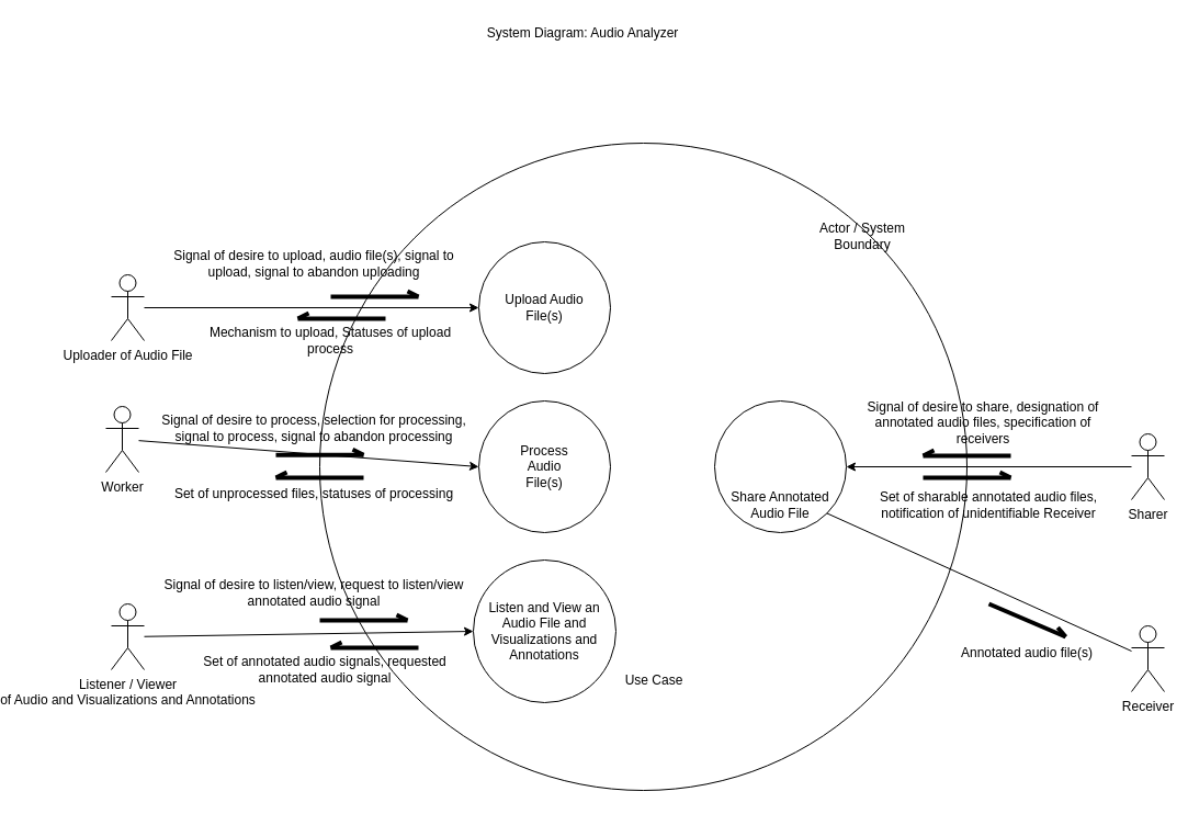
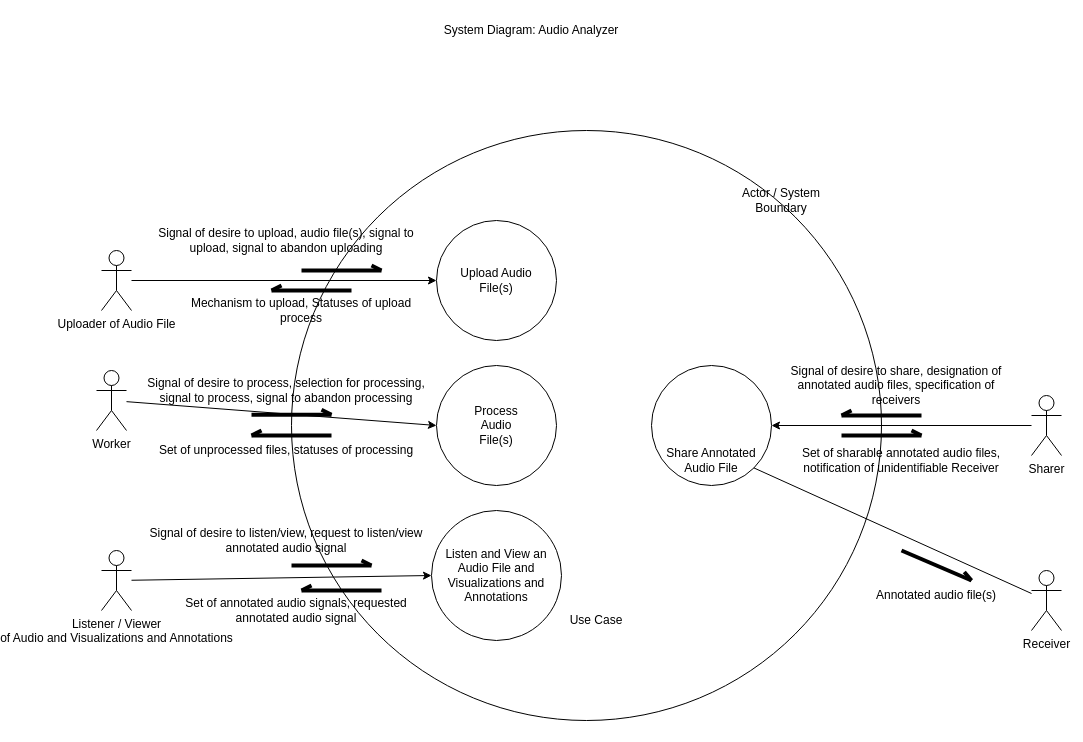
  <mxCell id="0" />
  <mxCell id="1" parent="0" />
  <mxCell id="2" value="" style="ellipse;whiteSpace=wrap;html=1;aspect=fixed;" parent="1" vertex="1"><mxGeometry x="215" y="130" width="590" height="590" as="geometry" /></mxCell>
  <mxCell id="3" value="System Diagram: Audio Analyzer" style="text;html=1;strokeColor=none;fillColor=none;align=center;verticalAlign=middle;whiteSpace=wrap;rounded=0;" parent="1" vertex="1"><mxGeometry x="360" y="20" width="190" height="20" as="geometry" /></mxCell>
  <mxCell id="4" value="Uploader of Audio File" style="shape=umlActor;verticalLabelPosition=bottom;verticalAlign=top;html=1;outlineConnect=0;" parent="1" vertex="1"><mxGeometry x="25" y="250" width="30" height="60" as="geometry" /></mxCell>
  <mxCell id="5" value="" style="endArrow=classic;html=1;entryX=0;entryY=0.5;entryDx=0;entryDy=0;" parent="1" source="4" target="9" edge="1"><mxGeometry width="50" height="50" relative="1" as="geometry"><mxPoint x="105" y="300" as="sourcePoint" /><mxPoint x="115" y="440" as="targetPoint" /></mxGeometry></mxCell>
  <mxCell id="6" value="Listener / Viewer&lt;br&gt;of Audio and Visualizations and Annotations" style="shape=umlActor;verticalLabelPosition=bottom;verticalAlign=top;html=1;outlineConnect=0;" parent="1" vertex="1"><mxGeometry x="25" y="550" width="30" height="60" as="geometry" /></mxCell>
  <mxCell id="7" value="" style="endArrow=classic;html=1;entryX=0;entryY=0.5;entryDx=0;entryDy=0;" parent="1" source="6" target="11" edge="1"><mxGeometry width="50" height="50" relative="1" as="geometry"><mxPoint x="85" y="590" as="sourcePoint" /><mxPoint x="355" y="550" as="targetPoint" /></mxGeometry></mxCell>
- <mxCell id="8" value="Actor / System Boundary" style="text;html=1;strokeColor=none;fillColor=none;align=center;verticalAlign=middle;whiteSpace=wrap;rounded=0;" parent="1" vertex="1"><mxGeometry x="660" y="205" width="100" height="20" as="geometry" /></mxCell>
+ <mxCell id="8" value="Actor / System Boundary" style="text;html=1;strokeColor=none;fillColor=none;align=center;verticalAlign=middle;whiteSpace=wrap;rounded=0;" parent="1" vertex="1"><mxGeometry x="655" y="190" width="100" height="20" as="geometry" /></mxCell>
  <mxCell id="9" value="" style="ellipse;whiteSpace=wrap;html=1;aspect=fixed;" parent="1" vertex="1"><mxGeometry x="360" y="220" width="120" height="120" as="geometry" /></mxCell>
  <mxCell id="10" value="Upload Audio File(s)" style="text;html=1;strokeColor=none;fillColor=none;align=center;verticalAlign=middle;whiteSpace=wrap;rounded=0;" parent="1" vertex="1"><mxGeometry x="365" y="270" width="110" height="20" as="geometry" /></mxCell>
  <mxCell id="11" value="" style="ellipse;whiteSpace=wrap;html=1;aspect=fixed;" parent="1" vertex="1"><mxGeometry x="355" y="510" width="130" height="130" as="geometry" /></mxCell>
  <mxCell id="12" value="Listen and View an Audio File and Visualizations and Annotations" style="text;html=1;strokeColor=none;fillColor=none;align=center;verticalAlign=middle;whiteSpace=wrap;rounded=0;" parent="1" vertex="1"><mxGeometry x="365" y="565" width="110" height="20" as="geometry" /></mxCell>
  <mxCell id="13" value="Signal of desire to upload, audio file(s), signal to upload, signal to abandon uploading" style="text;html=1;strokeColor=none;fillColor=none;align=center;verticalAlign=middle;whiteSpace=wrap;rounded=0;" parent="1" vertex="1"><mxGeometry x="65" y="230" width="290" height="20" as="geometry" /></mxCell>
  <mxCell id="14" value="" style="endArrow=openAsync;html=1;endFill=0;strokeWidth=4;" parent="1" edge="1"><mxGeometry width="50" height="50" relative="1" as="geometry"><mxPoint x="225" y="270" as="sourcePoint" /><mxPoint x="305" y="270" as="targetPoint" /></mxGeometry></mxCell>
  <mxCell id="15" value="" style="endArrow=none;html=1;endFill=0;strokeWidth=4;startArrow=openAsync;startFill=0;" parent="1" edge="1"><mxGeometry width="50" height="50" relative="1" as="geometry"><mxPoint x="195" y="290" as="sourcePoint" /><mxPoint x="275" y="290" as="targetPoint" /></mxGeometry></mxCell>
  <mxCell id="16" value="Mechanism to upload, Statuses of upload process" style="text;html=1;strokeColor=none;fillColor=none;align=center;verticalAlign=middle;whiteSpace=wrap;rounded=0;" parent="1" vertex="1"><mxGeometry x="95" y="300" width="260" height="20" as="geometry" /></mxCell>
  <mxCell id="17" value="" style="endArrow=openAsync;html=1;endFill=0;strokeWidth=4;" parent="1" edge="1"><mxGeometry width="50" height="50" relative="1" as="geometry"><mxPoint x="215" y="565" as="sourcePoint" /><mxPoint x="295" y="565" as="targetPoint" /></mxGeometry></mxCell>
  <mxCell id="18" value="Signal of desire to listen/view, request to listen/view annotated audio signal" style="text;html=1;strokeColor=none;fillColor=none;align=center;verticalAlign=middle;whiteSpace=wrap;rounded=0;" parent="1" vertex="1"><mxGeometry x="65" y="530" width="290" height="20" as="geometry" /></mxCell>
  <mxCell id="19" value="" style="endArrow=none;html=1;endFill=0;strokeWidth=4;startArrow=openAsync;startFill=0;" parent="1" edge="1"><mxGeometry width="50" height="50" relative="1" as="geometry"><mxPoint x="225" y="590" as="sourcePoint" /><mxPoint x="305" y="590" as="targetPoint" /></mxGeometry></mxCell>
  <mxCell id="20" value="Set of annotated audio signals, requested annotated audio signal" style="text;html=1;strokeColor=none;fillColor=none;align=center;verticalAlign=middle;whiteSpace=wrap;rounded=0;" parent="1" vertex="1"><mxGeometry x="85" y="600" width="270" height="20" as="geometry" /></mxCell>
  <mxCell id="21" value="Use Case" style="text;html=1;strokeColor=none;fillColor=none;align=center;verticalAlign=middle;whiteSpace=wrap;rounded=0;" parent="1" vertex="1"><mxGeometry x="490" y="610" width="60" height="20" as="geometry" /></mxCell>
  <mxCell id="22" value="Worker" style="shape=umlActor;verticalLabelPosition=bottom;verticalAlign=top;html=1;outlineConnect=0;" parent="1" vertex="1"><mxGeometry x="20" y="370" width="30" height="60" as="geometry" /></mxCell>
  <mxCell id="23" value="" style="ellipse;whiteSpace=wrap;html=1;aspect=fixed;" parent="1" vertex="1"><mxGeometry x="360" y="365" width="120" height="120" as="geometry" /></mxCell>
  <mxCell id="24" value="" style="endArrow=classic;html=1;entryX=0;entryY=0.5;entryDx=0;entryDy=0;" parent="1" source="22" target="23" edge="1"><mxGeometry width="50" height="50" relative="1" as="geometry"><mxPoint x="85" y="440" as="sourcePoint" /><mxPoint x="505" y="400" as="targetPoint" /></mxGeometry></mxCell>
  <mxCell id="25" value="" style="endArrow=openAsync;html=1;endFill=0;strokeWidth=4;" parent="1" edge="1"><mxGeometry width="50" height="50" relative="1" as="geometry"><mxPoint x="175" y="414.31" as="sourcePoint" /><mxPoint x="255" y="414.31" as="targetPoint" /></mxGeometry></mxCell>
  <mxCell id="26" value="Signal of desire to process, selection for processing, signal to process, signal to abandon processing" style="text;html=1;strokeColor=none;fillColor=none;align=center;verticalAlign=middle;whiteSpace=wrap;rounded=0;" parent="1" vertex="1"><mxGeometry x="65" y="380" width="290" height="20" as="geometry" /></mxCell>
  <mxCell id="27" value="" style="endArrow=none;html=1;endFill=0;strokeWidth=4;startArrow=openAsync;startFill=0;" parent="1" edge="1"><mxGeometry width="50" height="50" relative="1" as="geometry"><mxPoint x="175" y="435" as="sourcePoint" /><mxPoint x="255" y="435" as="targetPoint" /></mxGeometry></mxCell>
  <mxCell id="28" value="Set of unprocessed files, statuses of processing" style="text;html=1;strokeColor=none;fillColor=none;align=center;verticalAlign=middle;whiteSpace=wrap;rounded=0;" parent="1" vertex="1"><mxGeometry x="65" y="440" width="290" height="20" as="geometry" /></mxCell>
  <mxCell id="29" value="Process Audio File(s)" style="text;html=1;strokeColor=none;fillColor=none;align=center;verticalAlign=middle;whiteSpace=wrap;rounded=0;" parent="1" vertex="1"><mxGeometry x="400" y="415" width="40" height="20" as="geometry" /></mxCell>
  <mxCell id="30" value="Sharer" style="shape=umlActor;verticalLabelPosition=bottom;verticalAlign=top;html=1;outlineConnect=0;" vertex="1" parent="1"><mxGeometry x="955" y="395" width="30" height="60" as="geometry" /></mxCell>
  <mxCell id="31" value="" style="ellipse;whiteSpace=wrap;html=1;aspect=fixed;" vertex="1" parent="1"><mxGeometry x="575" y="365" width="120" height="120" as="geometry" /></mxCell>
  <mxCell id="32" value="" style="endArrow=classic;html=1;entryX=1;entryY=0.5;entryDx=0;entryDy=0;" edge="1" parent="1" source="30" target="31"><mxGeometry width="50" height="50" relative="1" as="geometry"><mxPoint x="405" y="440" as="sourcePoint" /><mxPoint x="455" y="390" as="targetPoint" /></mxGeometry></mxCell>
  <mxCell id="33" value="Share Annotated Audio File" style="text;html=1;strokeColor=none;fillColor=none;align=center;verticalAlign=middle;whiteSpace=wrap;rounded=0;" vertex="1" parent="1"><mxGeometry x="585" y="450" width="100" height="20" as="geometry" /></mxCell>
  <mxCell id="34" value="" style="endArrow=none;html=1;endFill=0;strokeWidth=4;startArrow=openAsync;startFill=0;" edge="1" parent="1"><mxGeometry width="50" height="50" relative="1" as="geometry"><mxPoint x="765" y="415" as="sourcePoint" /><mxPoint x="845" y="415" as="targetPoint" /></mxGeometry></mxCell>
  <mxCell id="35" value="Signal of desire to share, designation of annotated audio files, specification of receivers" style="text;html=1;strokeColor=none;fillColor=none;align=center;verticalAlign=middle;whiteSpace=wrap;rounded=0;" vertex="1" parent="1"><mxGeometry x="695" y="370" width="250" height="30" as="geometry" /></mxCell>
  <mxCell id="36" value="" style="endArrow=openAsync;html=1;endFill=0;strokeWidth=4;" edge="1" parent="1"><mxGeometry width="50" height="50" relative="1" as="geometry"><mxPoint x="765" y="435" as="sourcePoint" /><mxPoint x="845" y="435" as="targetPoint" /></mxGeometry></mxCell>
  <mxCell id="37" value="Set of sharable annotated audio files, notification of unidentifiable Receiver" style="text;html=1;strokeColor=none;fillColor=none;align=center;verticalAlign=middle;whiteSpace=wrap;rounded=0;" vertex="1" parent="1"><mxGeometry x="705" y="450" width="240" height="20" as="geometry" /></mxCell>
  <mxCell id="38" value="Receiver" style="shape=umlActor;verticalLabelPosition=bottom;verticalAlign=top;html=1;outlineConnect=0;" vertex="1" parent="1"><mxGeometry x="955" y="570" width="30" height="60" as="geometry" /></mxCell>
  <mxCell id="39" value="" style="endArrow=none;html=1;exitX=1;exitY=1;exitDx=0;exitDy=0;" edge="1" parent="1" source="31"><mxGeometry width="50" height="50" relative="1" as="geometry"><mxPoint x="805" y="480" as="sourcePoint" /><mxPoint x="955" y="593" as="targetPoint" /></mxGeometry></mxCell>
  <mxCell id="40" value="" style="endArrow=openAsync;html=1;endFill=0;strokeWidth=4;" edge="1" parent="1"><mxGeometry width="50" height="50" relative="1" as="geometry"><mxPoint x="825" y="550" as="sourcePoint" /><mxPoint x="895" y="580" as="targetPoint" /></mxGeometry></mxCell>
  <mxCell id="41" value="Annotated audio file(s)" style="text;html=1;strokeColor=none;fillColor=none;align=center;verticalAlign=middle;whiteSpace=wrap;rounded=0;" vertex="1" parent="1"><mxGeometry x="795" y="585" width="130" height="20" as="geometry" /></mxCell>
